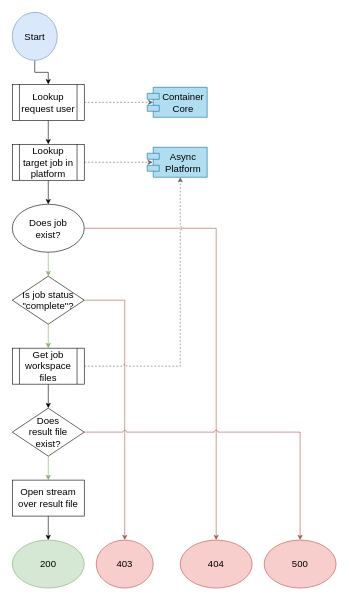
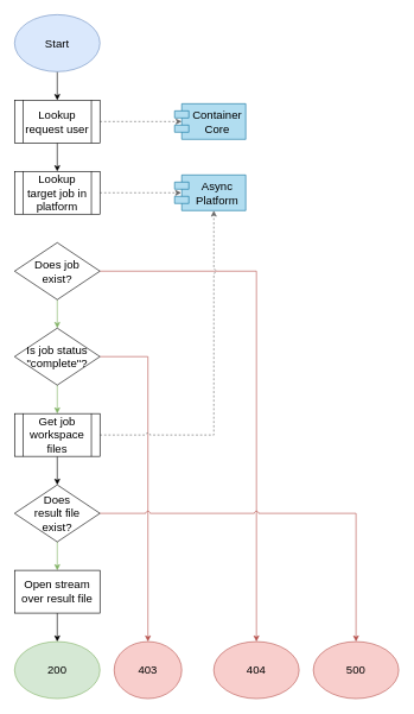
  <mxCell id="0" />
  <mxCell id="1" parent="0" />
  <mxCell id="2" style="edgeStyle=orthogonalEdgeStyle;rounded=0;orthogonalLoop=1;jettySize=auto;html=1;exitX=0.5;exitY=1;exitDx=0;exitDy=0;entryX=0.5;entryY=0;entryDx=0;entryDy=0;fontSize=16;" edge="1" parent="1" source="3" target="6"><mxGeometry relative="1" as="geometry" /></mxCell>
- <mxCell id="3" value="Start" style="ellipse;whiteSpace=wrap;html=1;fontSize=16;fillColor=#dae8fc;strokeColor=#6c8ebf;" vertex="1" parent="1"><mxGeometry x="20" y="20" width="75" height="80" as="geometry" /></mxCell>
+ <mxCell id="3" value="Start" style="ellipse;whiteSpace=wrap;html=1;fontSize=16;fillColor=#dae8fc;strokeColor=#6c8ebf;" vertex="1" parent="1"><mxGeometry width="120" height="80" as="geometry" x="20" y="20" /></mxCell>
  <mxCell id="4" style="edgeStyle=orthogonalEdgeStyle;rounded=0;orthogonalLoop=1;jettySize=auto;html=1;exitX=0.5;exitY=1;exitDx=0;exitDy=0;entryX=0.5;entryY=0;entryDx=0;entryDy=0;fontSize=16;" edge="1" parent="1" source="6" target="11"><mxGeometry relative="1" as="geometry" /></mxCell>
  <mxCell id="5" style="edgeStyle=orthogonalEdgeStyle;rounded=0;jumpStyle=arc;orthogonalLoop=1;jettySize=auto;html=1;exitX=1;exitY=0.5;exitDx=0;exitDy=0;entryX=0.1;entryY=0.5;entryDx=0;entryDy=0;entryPerimeter=0;fontSize=16;fillColor=#f5f5f5;strokeColor=#666666;dashed=1;" edge="1" parent="1" source="6" target="7"><mxGeometry relative="1" as="geometry" /></mxCell>
  <mxCell id="6" value="Lookup request user" style="shape=process;whiteSpace=wrap;html=1;backgroundOutline=1;fontSize=16;" vertex="1" parent="1"><mxGeometry y="140" width="120" height="60" as="geometry" x="20" /></mxCell>
  <mxCell id="7" value="Container&#10;Core" style="shape=module;align=left;spacingLeft=20;align=center;verticalAlign=top;fontSize=16;fillColor=#b1ddf0;strokeColor=#10739e;" vertex="1" parent="1"><mxGeometry x="245" y="145" width="100" height="50" as="geometry" /></mxCell>
  <mxCell id="8" value="Async&#10;Platform" style="shape=module;align=left;spacingLeft=20;align=center;verticalAlign=top;fontSize=16;fillColor=#b1ddf0;strokeColor=#10739e;" vertex="1" parent="1"><mxGeometry x="245" y="245" width="100" height="50" as="geometry" /></mxCell>
- <mxCell id="9" style="edgeStyle=orthogonalEdgeStyle;rounded=0;orthogonalLoop=1;jettySize=auto;html=1;exitX=0.5;exitY=1;exitDx=0;exitDy=0;entryX=0.5;entryY=0;entryDx=0;entryDy=0;fontSize=16;" edge="1" parent="1" source="11" target="14"><mxGeometry relative="1" as="geometry" /></mxCell>
  <mxCell id="10" style="edgeStyle=orthogonalEdgeStyle;rounded=0;jumpStyle=arc;orthogonalLoop=1;jettySize=auto;html=1;exitX=1;exitY=0.5;exitDx=0;exitDy=0;fontSize=16;entryX=0.093;entryY=0.5;entryDx=0;entryDy=0;entryPerimeter=0;fillColor=#f5f5f5;strokeColor=#666666;dashed=1;" edge="1" parent="1" source="11" target="8"><mxGeometry relative="1" as="geometry" /></mxCell>
  <mxCell id="11" value="Lookup target job in platform" style="shape=process;whiteSpace=wrap;html=1;backgroundOutline=1;fontSize=16;" vertex="1" parent="1"><mxGeometry y="240" width="120" height="60" as="geometry" x="20" /></mxCell>
  <mxCell id="12" style="edgeStyle=orthogonalEdgeStyle;rounded=0;orthogonalLoop=1;jettySize=auto;html=1;exitX=0.5;exitY=1;exitDx=0;exitDy=0;entryX=0.5;entryY=0;entryDx=0;entryDy=0;fontSize=16;fillColor=#d5e8d4;strokeColor=#82b366;" edge="1" parent="1" source="14" target="17"><mxGeometry relative="1" as="geometry" /></mxCell>
  <mxCell id="13" style="edgeStyle=orthogonalEdgeStyle;rounded=0;orthogonalLoop=1;jettySize=auto;html=1;exitX=1;exitY=0.5;exitDx=0;exitDy=0;entryX=0.5;entryY=0;entryDx=0;entryDy=0;fontSize=16;jumpStyle=arc;fillColor=#f8cecc;strokeColor=#b85450;" edge="1" parent="1" source="14" target="28"><mxGeometry relative="1" as="geometry" /></mxCell>
- <mxCell id="14" value="Does job&lt;br&gt;exist?" style="ellipse;whiteSpace=wrap;html=1;fontSize=16;" vertex="1" parent="1"><mxGeometry y="340" width="120" height="80" as="geometry" x="20" /></mxCell>
+ <mxCell id="14" value="Does job&lt;br&gt;exist?" style="rhombus;whiteSpace=wrap;html=1;fontSize=16;" vertex="1" parent="1"><mxGeometry y="340" width="120" height="80" as="geometry" x="20" /></mxCell>
  <mxCell id="15" style="edgeStyle=orthogonalEdgeStyle;rounded=0;orthogonalLoop=1;jettySize=auto;html=1;exitX=0.5;exitY=1;exitDx=0;exitDy=0;entryX=0.5;entryY=0;entryDx=0;entryDy=0;fontSize=16;fillColor=#d5e8d4;strokeColor=#82b366;" edge="1" parent="1" source="17" target="20"><mxGeometry relative="1" as="geometry" /></mxCell>
  <mxCell id="16" style="edgeStyle=orthogonalEdgeStyle;rounded=0;jumpStyle=arc;orthogonalLoop=1;jettySize=auto;html=1;exitX=1;exitY=0.5;exitDx=0;exitDy=0;fontSize=16;fillColor=#f8cecc;strokeColor=#b85450;" edge="1" parent="1" source="17" target="29"><mxGeometry relative="1" as="geometry" /></mxCell>
  <mxCell id="17" value="Is job status&lt;br&gt;&quot;complete&quot;?" style="rhombus;whiteSpace=wrap;html=1;fontSize=16;" vertex="1" parent="1"><mxGeometry y="460" width="120" height="80" as="geometry" x="20" /></mxCell>
  <mxCell id="18" style="edgeStyle=orthogonalEdgeStyle;rounded=0;orthogonalLoop=1;jettySize=auto;html=1;exitX=0.5;exitY=1;exitDx=0;exitDy=0;entryX=0.5;entryY=0;entryDx=0;entryDy=0;fontSize=16;" edge="1" parent="1" source="20" target="23"><mxGeometry relative="1" as="geometry" /></mxCell>
  <mxCell id="19" style="edgeStyle=orthogonalEdgeStyle;rounded=0;jumpStyle=arc;orthogonalLoop=1;jettySize=auto;html=1;exitX=1;exitY=0.5;exitDx=0;exitDy=0;entryX=0.551;entryY=0.998;entryDx=0;entryDy=0;entryPerimeter=0;dashed=1;fontSize=16;fillColor=#f5f5f5;strokeColor=#666666;" edge="1" parent="1" source="20" target="8"><mxGeometry relative="1" as="geometry" /></mxCell>
  <mxCell id="20" value="Get job workspace files" style="shape=process;whiteSpace=wrap;html=1;backgroundOutline=1;fontSize=16;" vertex="1" parent="1"><mxGeometry y="580" width="120" height="60" as="geometry" x="20" /></mxCell>
  <mxCell id="21" style="edgeStyle=orthogonalEdgeStyle;rounded=0;orthogonalLoop=1;jettySize=auto;html=1;exitX=0.5;exitY=1;exitDx=0;exitDy=0;entryX=0.5;entryY=0;entryDx=0;entryDy=0;fontSize=16;fillColor=#d5e8d4;strokeColor=#82b366;" edge="1" parent="1" source="23" target="25"><mxGeometry relative="1" as="geometry" /></mxCell>
  <mxCell id="22" style="edgeStyle=orthogonalEdgeStyle;rounded=0;orthogonalLoop=1;jettySize=auto;html=1;exitX=1;exitY=0.5;exitDx=0;exitDy=0;fontSize=16;jumpStyle=arc;fillColor=#f8cecc;strokeColor=#b85450;" edge="1" parent="1" source="23" target="27"><mxGeometry relative="1" as="geometry" /></mxCell>
  <mxCell id="23" value="Does&lt;br&gt;result file&lt;br&gt;exist?" style="rhombus;whiteSpace=wrap;html=1;fontSize=16;" vertex="1" parent="1"><mxGeometry y="680" width="120" height="80" as="geometry" x="20" /></mxCell>
  <mxCell id="24" style="edgeStyle=orthogonalEdgeStyle;rounded=0;orthogonalLoop=1;jettySize=auto;html=1;exitX=0.5;exitY=1;exitDx=0;exitDy=0;entryX=0.5;entryY=0;entryDx=0;entryDy=0;fontSize=16;" edge="1" parent="1" source="25" target="26"><mxGeometry relative="1" as="geometry" /></mxCell>
  <mxCell id="25" value="Open stream over result file" style="rounded=0;whiteSpace=wrap;html=1;fontSize=16;" vertex="1" parent="1"><mxGeometry y="800" width="120" height="60" as="geometry" x="20" /></mxCell>
  <mxCell id="26" value="200" style="ellipse;whiteSpace=wrap;html=1;fontSize=16;fillColor=#d5e8d4;strokeColor=#82b366;" vertex="1" parent="1"><mxGeometry y="900" width="120" height="80" as="geometry" x="20" /></mxCell>
  <mxCell id="27" value="500" style="ellipse;whiteSpace=wrap;html=1;fontSize=16;fillColor=#f8cecc;strokeColor=#b85450;" vertex="1" parent="1"><mxGeometry x="440" y="900" width="120" height="80" as="geometry" /></mxCell>
  <mxCell id="28" value="404" style="ellipse;whiteSpace=wrap;html=1;fontSize=16;fillColor=#f8cecc;strokeColor=#b85450;" vertex="1" parent="1"><mxGeometry x="300" y="900" width="120" height="80" as="geometry" /></mxCell>
  <mxCell id="29" value="403" style="ellipse;whiteSpace=wrap;html=1;fontSize=16;fillColor=#f8cecc;strokeColor=#b85450;" vertex="1" parent="1"><mxGeometry x="160" y="900" width="95" height="80" as="geometry" /></mxCell>
